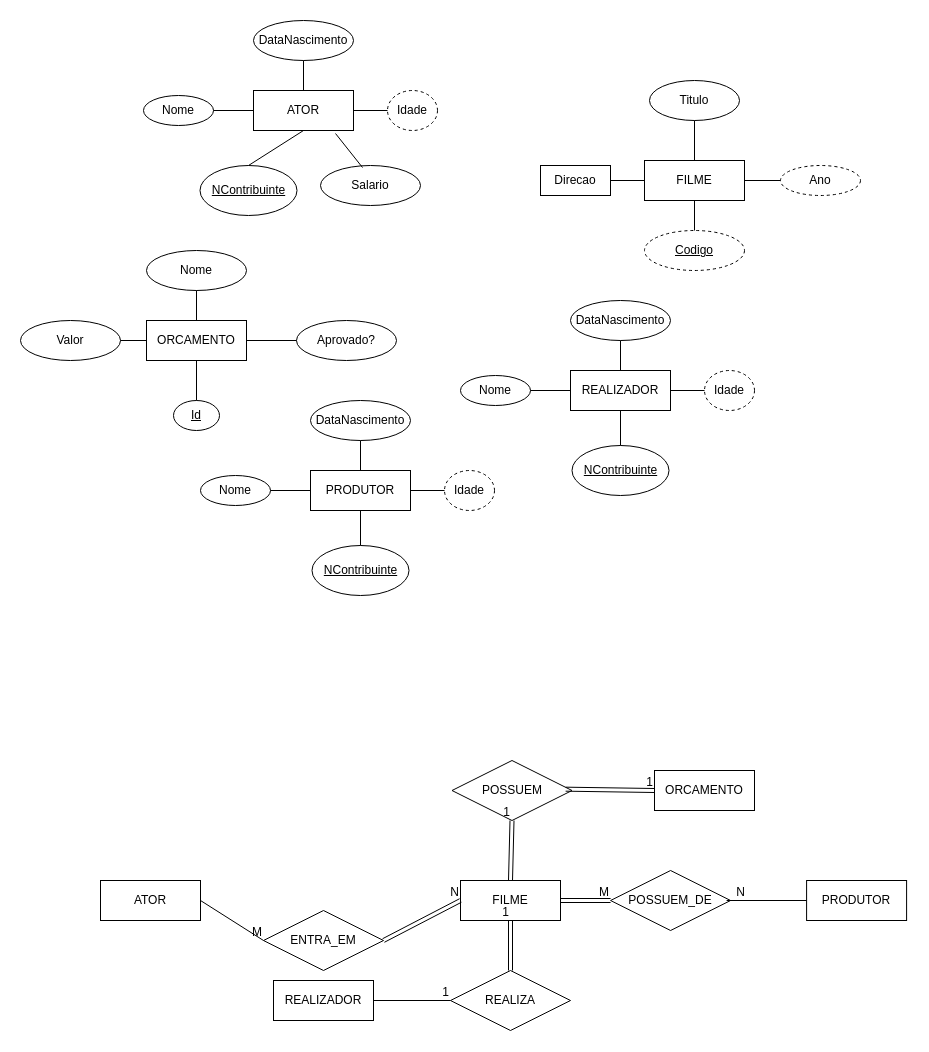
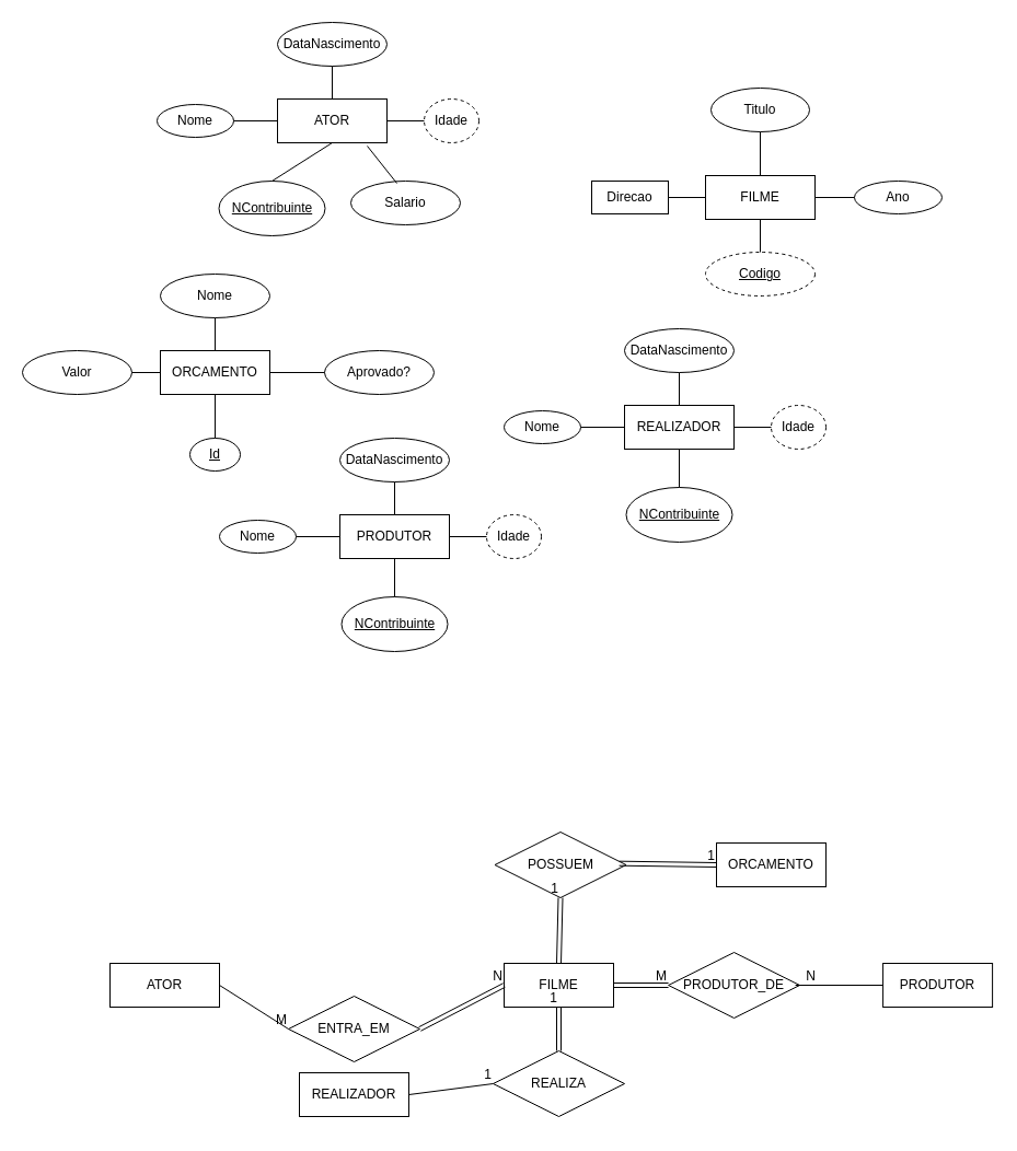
  <mxCell id="0" />
  <mxCell id="1" parent="0" />
  <mxCell id="2" value="ATOR" style="whiteSpace=wrap;html=1;align=center;" vertex="1" parent="1"><mxGeometry x="253" y="90" width="100" height="40" as="geometry" /></mxCell>
  <mxCell id="3" value="FILME" style="whiteSpace=wrap;html=1;align=center;" vertex="1" parent="1"><mxGeometry x="644" y="160" width="100" height="40" as="geometry" /></mxCell>
  <mxCell id="4" value="ORCAMENTO" style="whiteSpace=wrap;html=1;align=center;" vertex="1" parent="1"><mxGeometry x="146" y="320" width="100" height="40" as="geometry" /></mxCell>
  <mxCell id="5" value="Id" style="ellipse;whiteSpace=wrap;html=1;align=center;fontStyle=4;" vertex="1" parent="1"><mxGeometry x="173" y="400" width="46" height="30" as="geometry" /></mxCell>
  <mxCell id="6" value="NContribuinte" style="ellipse;whiteSpace=wrap;html=1;align=center;fontStyle=4;" vertex="1" parent="1"><mxGeometry x="199.5" y="165" width="97" height="50" as="geometry" /></mxCell>
  <mxCell id="7" value="Nome" style="ellipse;whiteSpace=wrap;html=1;align=center;" vertex="1" parent="1"><mxGeometry x="146" y="250" width="100" height="40" as="geometry" /></mxCell>
  <mxCell id="8" value="Valor" style="ellipse;whiteSpace=wrap;html=1;align=center;" vertex="1" parent="1"><mxGeometry x="20" y="320" width="100" height="40" as="geometry" /></mxCell>
  <mxCell id="9" value="" style="endArrow=none;html=1;rounded=0;entryX=0.5;entryY=1;entryDx=0;entryDy=0;exitX=0.5;exitY=0;exitDx=0;exitDy=0;" edge="1" parent="1" source="5" target="4"><mxGeometry width="50" height="50" relative="1" as="geometry"><mxPoint x="-4" y="470" as="sourcePoint" /><mxPoint x="46" y="420" as="targetPoint" /></mxGeometry></mxCell>
  <mxCell id="10" value="" style="endArrow=none;html=1;rounded=0;entryX=0;entryY=0.5;entryDx=0;entryDy=0;exitX=1;exitY=0.5;exitDx=0;exitDy=0;" edge="1" parent="1" source="8" target="4"><mxGeometry width="50" height="50" relative="1" as="geometry"><mxPoint x="-4" y="470" as="sourcePoint" /><mxPoint x="46" y="420" as="targetPoint" /></mxGeometry></mxCell>
  <mxCell id="11" value="Nome" style="ellipse;whiteSpace=wrap;html=1;align=center;" vertex="1" parent="1"><mxGeometry x="143" y="95" width="70" height="30" as="geometry" /></mxCell>
  <mxCell id="12" value="DataNascimento" style="ellipse;whiteSpace=wrap;html=1;align=center;" vertex="1" parent="1"><mxGeometry x="253" y="20" width="100" height="40" as="geometry" /></mxCell>
  <mxCell id="13" value="Idade" style="ellipse;whiteSpace=wrap;html=1;align=center;dashed=1;" vertex="1" parent="1"><mxGeometry x="387" y="90" width="50" height="40" as="geometry" /></mxCell>
  <mxCell id="14" value="Codigo" style="ellipse;whiteSpace=wrap;html=1;align=center;fontStyle=4;dashed=1;" vertex="1" parent="1"><mxGeometry x="644" y="230" width="100" height="40" as="geometry" /></mxCell>
- <mxCell id="15" value="Ano" style="ellipse;whiteSpace=wrap;html=1;align=center;dashed=1;" vertex="1" parent="1"><mxGeometry x="780" y="165" width="80" height="30" as="geometry" /></mxCell>
+ <mxCell id="15" value="Ano" style="ellipse;whiteSpace=wrap;html=1;align=center;" vertex="1" parent="1"><mxGeometry x="780" y="165" width="80" height="30" as="geometry" /></mxCell>
  <mxCell id="16" value="Titulo" style="ellipse;whiteSpace=wrap;html=1;align=center;" vertex="1" parent="1"><mxGeometry x="649" y="80" width="90" height="40" as="geometry" /></mxCell>
  <mxCell id="17" value="Direcao" style="whiteSpace=wrap;html=1;align=center;rounded=0;" vertex="1" parent="1"><mxGeometry x="540" y="165" width="70" height="30" as="geometry" /></mxCell>
  <mxCell id="18" value="" style="endArrow=none;html=1;rounded=0;entryX=0.5;entryY=1;entryDx=0;entryDy=0;exitX=0.5;exitY=0;exitDx=0;exitDy=0;" edge="1" parent="1" source="14" target="3"><mxGeometry width="50" height="50" relative="1" as="geometry"><mxPoint x="630" y="310" as="sourcePoint" /><mxPoint x="680" y="260" as="targetPoint" /></mxGeometry></mxCell>
  <mxCell id="19" value="" style="endArrow=none;html=1;rounded=0;entryX=0;entryY=0.5;entryDx=0;entryDy=0;exitX=1;exitY=0.5;exitDx=0;exitDy=0;" edge="1" parent="1" source="17" target="3"><mxGeometry width="50" height="50" relative="1" as="geometry"><mxPoint x="630" y="310" as="sourcePoint" /><mxPoint x="680" y="260" as="targetPoint" /></mxGeometry></mxCell>
  <mxCell id="20" value="" style="endArrow=none;html=1;rounded=0;entryX=0;entryY=0.5;entryDx=0;entryDy=0;exitX=1;exitY=0.5;exitDx=0;exitDy=0;" edge="1" parent="1" source="3" target="15"><mxGeometry width="50" height="50" relative="1" as="geometry"><mxPoint x="630" y="310" as="sourcePoint" /><mxPoint x="680" y="260" as="targetPoint" /></mxGeometry></mxCell>
  <mxCell id="21" value="" style="endArrow=none;html=1;rounded=0;entryX=0.5;entryY=1;entryDx=0;entryDy=0;exitX=0.5;exitY=0;exitDx=0;exitDy=0;" edge="1" parent="1" source="3" target="16"><mxGeometry width="50" height="50" relative="1" as="geometry"><mxPoint x="630" y="310" as="sourcePoint" /><mxPoint x="680" y="260" as="targetPoint" /></mxGeometry></mxCell>
  <mxCell id="22" value="" style="endArrow=none;html=1;rounded=0;entryX=0.5;entryY=0;entryDx=0;entryDy=0;exitX=0.5;exitY=1;exitDx=0;exitDy=0;" edge="1" parent="1" source="7" target="4"><mxGeometry width="50" height="50" relative="1" as="geometry"><mxPoint x="-44" y="500" as="sourcePoint" /><mxPoint x="6" y="450" as="targetPoint" /></mxGeometry></mxCell>
  <mxCell id="23" value="" style="endArrow=none;html=1;rounded=0;entryX=1;entryY=0.5;entryDx=0;entryDy=0;exitX=0;exitY=0.5;exitDx=0;exitDy=0;" edge="1" parent="1" source="13" target="2"><mxGeometry width="50" height="50" relative="1" as="geometry"><mxPoint x="473" y="270" as="sourcePoint" /><mxPoint x="523" y="220" as="targetPoint" /></mxGeometry></mxCell>
  <mxCell id="24" value="" style="endArrow=none;html=1;rounded=0;entryX=0.5;entryY=1;entryDx=0;entryDy=0;exitX=0.5;exitY=0;exitDx=0;exitDy=0;" edge="1" parent="1" source="2" target="12"><mxGeometry width="50" height="50" relative="1" as="geometry"><mxPoint x="473" y="270" as="sourcePoint" /><mxPoint x="523" y="220" as="targetPoint" /></mxGeometry></mxCell>
  <mxCell id="25" value="" style="endArrow=none;html=1;rounded=0;entryX=1;entryY=0.5;entryDx=0;entryDy=0;exitX=0;exitY=0.5;exitDx=0;exitDy=0;" edge="1" parent="1" source="2" target="11"><mxGeometry width="50" height="50" relative="1" as="geometry"><mxPoint x="473" y="270" as="sourcePoint" /><mxPoint x="523" y="220" as="targetPoint" /></mxGeometry></mxCell>
  <mxCell id="26" value="" style="endArrow=none;html=1;rounded=0;entryX=0.5;entryY=1;entryDx=0;entryDy=0;exitX=0.5;exitY=0;exitDx=0;exitDy=0;" edge="1" parent="1" source="6" target="2"><mxGeometry width="50" height="50" relative="1" as="geometry"><mxPoint x="473" y="270" as="sourcePoint" /><mxPoint x="523" y="220" as="targetPoint" /></mxGeometry></mxCell>
  <mxCell id="27" value="Salario" style="ellipse;whiteSpace=wrap;html=1;align=center;" vertex="1" parent="1"><mxGeometry x="320" y="165" width="100" height="40" as="geometry" /></mxCell>
  <mxCell id="28" value="" style="endArrow=none;html=1;rounded=0;entryX=0.42;entryY=0.05;entryDx=0;entryDy=0;entryPerimeter=0;exitX=0.82;exitY=1.075;exitDx=0;exitDy=0;exitPerimeter=0;" edge="1" parent="1" source="2" target="27"><mxGeometry width="50" height="50" relative="1" as="geometry"><mxPoint x="550" y="290" as="sourcePoint" /><mxPoint x="600" y="240" as="targetPoint" /></mxGeometry></mxCell>
  <mxCell id="29" value="REALIZADOR" style="whiteSpace=wrap;html=1;align=center;" vertex="1" parent="1"><mxGeometry x="570" y="370" width="100" height="40" as="geometry" /></mxCell>
  <mxCell id="30" value="NContribuinte" style="ellipse;whiteSpace=wrap;html=1;align=center;fontStyle=4;" vertex="1" parent="1"><mxGeometry x="571.5" y="445" width="97" height="50" as="geometry" /></mxCell>
  <mxCell id="31" value="Nome" style="ellipse;whiteSpace=wrap;html=1;align=center;" vertex="1" parent="1"><mxGeometry x="460" y="375" width="70" height="30" as="geometry" /></mxCell>
  <mxCell id="32" value="DataNascimento" style="ellipse;whiteSpace=wrap;html=1;align=center;" vertex="1" parent="1"><mxGeometry x="570" y="300" width="100" height="40" as="geometry" /></mxCell>
  <mxCell id="33" value="Idade" style="ellipse;whiteSpace=wrap;html=1;align=center;dashed=1;" vertex="1" parent="1"><mxGeometry x="704" y="370" width="50" height="40" as="geometry" /></mxCell>
  <mxCell id="34" value="" style="endArrow=none;html=1;rounded=0;entryX=1;entryY=0.5;entryDx=0;entryDy=0;exitX=0;exitY=0.5;exitDx=0;exitDy=0;" edge="1" parent="1" source="33" target="29"><mxGeometry width="50" height="50" relative="1" as="geometry"><mxPoint x="790" y="550" as="sourcePoint" /><mxPoint x="840" y="500" as="targetPoint" /></mxGeometry></mxCell>
  <mxCell id="35" value="" style="endArrow=none;html=1;rounded=0;entryX=0.5;entryY=1;entryDx=0;entryDy=0;exitX=0.5;exitY=0;exitDx=0;exitDy=0;" edge="1" parent="1" source="29" target="32"><mxGeometry width="50" height="50" relative="1" as="geometry"><mxPoint x="790" y="550" as="sourcePoint" /><mxPoint x="840" y="500" as="targetPoint" /></mxGeometry></mxCell>
  <mxCell id="36" value="" style="endArrow=none;html=1;rounded=0;entryX=1;entryY=0.5;entryDx=0;entryDy=0;exitX=0;exitY=0.5;exitDx=0;exitDy=0;" edge="1" parent="1" source="29" target="31"><mxGeometry width="50" height="50" relative="1" as="geometry"><mxPoint x="790" y="550" as="sourcePoint" /><mxPoint x="840" y="500" as="targetPoint" /></mxGeometry></mxCell>
  <mxCell id="37" value="" style="endArrow=none;html=1;rounded=0;entryX=0.5;entryY=1;entryDx=0;entryDy=0;exitX=0.5;exitY=0;exitDx=0;exitDy=0;" edge="1" parent="1" source="30" target="29"><mxGeometry width="50" height="50" relative="1" as="geometry"><mxPoint x="790" y="550" as="sourcePoint" /><mxPoint x="840" y="500" as="targetPoint" /></mxGeometry></mxCell>
  <mxCell id="38" value="PRODUTOR" style="whiteSpace=wrap;html=1;align=center;" vertex="1" parent="1"><mxGeometry x="310" y="470" width="100" height="40" as="geometry" /></mxCell>
  <mxCell id="39" value="NContribuinte" style="ellipse;whiteSpace=wrap;html=1;align=center;fontStyle=4;" vertex="1" parent="1"><mxGeometry x="311.5" y="545" width="97" height="50" as="geometry" /></mxCell>
  <mxCell id="40" value="Nome" style="ellipse;whiteSpace=wrap;html=1;align=center;" vertex="1" parent="1"><mxGeometry x="200" y="475" width="70" height="30" as="geometry" /></mxCell>
  <mxCell id="41" value="DataNascimento" style="ellipse;whiteSpace=wrap;html=1;align=center;" vertex="1" parent="1"><mxGeometry x="310" y="400" width="100" height="40" as="geometry" /></mxCell>
  <mxCell id="42" value="Idade" style="ellipse;whiteSpace=wrap;html=1;align=center;dashed=1;" vertex="1" parent="1"><mxGeometry x="444" y="470" width="50" height="40" as="geometry" /></mxCell>
  <mxCell id="43" value="" style="endArrow=none;html=1;rounded=0;entryX=1;entryY=0.5;entryDx=0;entryDy=0;exitX=0;exitY=0.5;exitDx=0;exitDy=0;" edge="1" parent="1" source="42" target="38"><mxGeometry width="50" height="50" relative="1" as="geometry"><mxPoint x="530" y="650" as="sourcePoint" /><mxPoint x="580" y="600" as="targetPoint" /></mxGeometry></mxCell>
  <mxCell id="44" value="" style="endArrow=none;html=1;rounded=0;entryX=0.5;entryY=1;entryDx=0;entryDy=0;exitX=0.5;exitY=0;exitDx=0;exitDy=0;" edge="1" parent="1" source="38" target="41"><mxGeometry width="50" height="50" relative="1" as="geometry"><mxPoint x="530" y="650" as="sourcePoint" /><mxPoint x="580" y="600" as="targetPoint" /></mxGeometry></mxCell>
  <mxCell id="45" value="" style="endArrow=none;html=1;rounded=0;entryX=1;entryY=0.5;entryDx=0;entryDy=0;exitX=0;exitY=0.5;exitDx=0;exitDy=0;" edge="1" parent="1" source="38" target="40"><mxGeometry width="50" height="50" relative="1" as="geometry"><mxPoint x="530" y="650" as="sourcePoint" /><mxPoint x="580" y="600" as="targetPoint" /></mxGeometry></mxCell>
  <mxCell id="46" value="" style="endArrow=none;html=1;rounded=0;entryX=0.5;entryY=1;entryDx=0;entryDy=0;exitX=0.5;exitY=0;exitDx=0;exitDy=0;" edge="1" parent="1" source="39" target="38"><mxGeometry width="50" height="50" relative="1" as="geometry"><mxPoint x="530" y="650" as="sourcePoint" /><mxPoint x="580" y="600" as="targetPoint" /></mxGeometry></mxCell>
  <mxCell id="47" value="Aprovado?" style="ellipse;whiteSpace=wrap;html=1;align=center;" vertex="1" parent="1"><mxGeometry x="296" y="320" width="100" height="40" as="geometry" /></mxCell>
  <mxCell id="48" value="" style="endArrow=none;html=1;rounded=0;entryX=1;entryY=0.5;entryDx=0;entryDy=0;exitX=0;exitY=0.5;exitDx=0;exitDy=0;" edge="1" parent="1" source="47" target="4"><mxGeometry width="50" height="50" relative="1" as="geometry"><mxPoint x="206" y="300" as="sourcePoint" /><mxPoint x="206" y="330" as="targetPoint" /></mxGeometry></mxCell>
  <mxCell id="49" value="ENTRA_EM" style="shape=rhombus;perimeter=rhombusPerimeter;whiteSpace=wrap;html=1;align=center;" vertex="1" parent="1"><mxGeometry x="263" y="910" width="120" height="60" as="geometry" /></mxCell>
  <mxCell id="50" value="ATOR" style="whiteSpace=wrap;html=1;align=center;" vertex="1" parent="1"><mxGeometry x="100" y="880" width="100" height="40" as="geometry" /></mxCell>
  <mxCell id="51" value="FILME" style="whiteSpace=wrap;html=1;align=center;" vertex="1" parent="1"><mxGeometry x="460" y="880" width="100" height="40" as="geometry" /></mxCell>
  <mxCell id="52" value="" style="shape=link;html=1;rounded=0;entryX=0;entryY=0.5;entryDx=0;entryDy=0;exitX=1;exitY=0.5;exitDx=0;exitDy=0;" edge="1" parent="1" source="49" target="51"><mxGeometry relative="1" as="geometry"><mxPoint x="390" y="880" as="sourcePoint" /><mxPoint x="450" y="900" as="targetPoint" /></mxGeometry></mxCell>
  <mxCell id="53" value="N" style="resizable=0;html=1;whiteSpace=wrap;align=right;verticalAlign=bottom;" connectable="0" vertex="1" parent="52"><mxGeometry x="1" relative="1" as="geometry" /></mxCell>
  <mxCell id="54" value="" style="endArrow=none;html=1;rounded=0;exitX=1;exitY=0.5;exitDx=0;exitDy=0;entryX=0;entryY=0.5;entryDx=0;entryDy=0;" edge="1" parent="1" source="50" target="49"><mxGeometry relative="1" as="geometry"><mxPoint x="290" y="900" as="sourcePoint" /><mxPoint x="450" y="900" as="targetPoint" /></mxGeometry></mxCell>
  <mxCell id="55" value="M" style="resizable=0;html=1;whiteSpace=wrap;align=right;verticalAlign=bottom;" connectable="0" vertex="1" parent="54"><mxGeometry x="1" relative="1" as="geometry" /></mxCell>
- <mxCell id="56" value="REALIZA" style="shape=rhombus;perimeter=rhombusPerimeter;whiteSpace=wrap;html=1;align=center;" vertex="1" parent="1"><mxGeometry x="450" y="970" width="120" height="60" as="geometry" /></mxCell>
+ <mxCell id="56" value="REALIZA" style="shape=rhombus;perimeter=rhombusPerimeter;whiteSpace=wrap;html=1;align=center;" vertex="1" parent="1"><mxGeometry x="450" y="960" width="120" height="60" as="geometry" /></mxCell>
  <mxCell id="57" value="REALIZADOR" style="whiteSpace=wrap;html=1;align=center;" vertex="1" parent="1"><mxGeometry x="273" y="980" width="100" height="40" as="geometry" /></mxCell>
  <mxCell id="58" value="" style="shape=link;html=1;rounded=0;exitX=0.5;exitY=0;exitDx=0;exitDy=0;entryX=0.5;entryY=1;entryDx=0;entryDy=0;" edge="1" parent="1" source="56" target="51"><mxGeometry relative="1" as="geometry"><mxPoint x="290" y="1050" as="sourcePoint" /><mxPoint x="450" y="1050" as="targetPoint" /></mxGeometry></mxCell>
  <mxCell id="59" value="1" style="resizable=0;html=1;whiteSpace=wrap;align=right;verticalAlign=bottom;" connectable="0" vertex="1" parent="58"><mxGeometry x="1" relative="1" as="geometry" /></mxCell>
  <mxCell id="60" value="" style="endArrow=none;html=1;rounded=0;exitX=1;exitY=0.5;exitDx=0;exitDy=0;entryX=0;entryY=0.5;entryDx=0;entryDy=0;" edge="1" parent="1" source="57" target="56"><mxGeometry relative="1" as="geometry"><mxPoint x="290" y="1050" as="sourcePoint" /><mxPoint x="450" y="1050" as="targetPoint" /></mxGeometry></mxCell>
  <mxCell id="61" value="1" style="resizable=0;html=1;whiteSpace=wrap;align=right;verticalAlign=bottom;" connectable="0" vertex="1" parent="60"><mxGeometry x="1" relative="1" as="geometry" /></mxCell>
  <mxCell id="62" value="POSSUEM" style="shape=rhombus;perimeter=rhombusPerimeter;whiteSpace=wrap;html=1;align=center;" vertex="1" parent="1"><mxGeometry x="451.5" y="760" width="120" height="60" as="geometry" /></mxCell>
  <mxCell id="63" value="ORCAMENTO" style="whiteSpace=wrap;html=1;align=center;" vertex="1" parent="1"><mxGeometry x="654" y="770" width="100" height="40" as="geometry" /></mxCell>
  <mxCell id="64" value="" style="shape=link;html=1;rounded=0;exitX=0.5;exitY=0;exitDx=0;exitDy=0;entryX=0.5;entryY=1;entryDx=0;entryDy=0;" edge="1" parent="1" source="51" target="62"><mxGeometry relative="1" as="geometry"><mxPoint x="308.5" y="740" as="sourcePoint" /><mxPoint x="498.5" y="670" as="targetPoint" /></mxGeometry></mxCell>
  <mxCell id="65" value="1" style="resizable=0;html=1;whiteSpace=wrap;align=right;verticalAlign=bottom;" connectable="0" vertex="1" parent="64"><mxGeometry x="1" relative="1" as="geometry" /></mxCell>
  <mxCell id="66" value="" style="shape=link;html=1;rounded=0;exitX=0.947;exitY=0.478;exitDx=0;exitDy=0;entryX=0;entryY=0.5;entryDx=0;entryDy=0;exitPerimeter=0;" edge="1" parent="1" source="62" target="63"><mxGeometry relative="1" as="geometry"><mxPoint x="318.5" y="750" as="sourcePoint" /><mxPoint x="382.5" y="750" as="targetPoint" /></mxGeometry></mxCell>
  <mxCell id="67" value="1" style="resizable=0;html=1;whiteSpace=wrap;align=right;verticalAlign=bottom;" connectable="0" vertex="1" parent="66"><mxGeometry x="1" relative="1" as="geometry" /></mxCell>
- <mxCell id="68" value="POSSUEM_DE" style="shape=rhombus;perimeter=rhombusPerimeter;whiteSpace=wrap;html=1;align=center;" vertex="1" parent="1"><mxGeometry x="610.09" y="870" width="120" height="60" as="geometry" /></mxCell>
+ <mxCell id="68" value="PRODUTOR_DE" style="shape=rhombus;perimeter=rhombusPerimeter;whiteSpace=wrap;html=1;align=center;" vertex="1" parent="1"><mxGeometry x="610.09" y="870" width="120" height="60" as="geometry" /></mxCell>
  <mxCell id="69" value="PRODUTOR" style="whiteSpace=wrap;html=1;align=center;" vertex="1" parent="1"><mxGeometry x="806.09" y="880" width="100" height="40" as="geometry" /></mxCell>
  <mxCell id="70" value="" style="shape=link;html=1;rounded=0;entryX=0;entryY=0.5;entryDx=0;entryDy=0;exitX=1;exitY=0.5;exitDx=0;exitDy=0;" edge="1" parent="1" source="51" target="68"><mxGeometry relative="1" as="geometry"><mxPoint x="680" y="900" as="sourcePoint" /><mxPoint x="950" y="900" as="targetPoint" /></mxGeometry></mxCell>
  <mxCell id="71" value="M" style="resizable=0;html=1;whiteSpace=wrap;align=right;verticalAlign=bottom;" connectable="0" vertex="1" parent="70"><mxGeometry x="1" relative="1" as="geometry" /></mxCell>
  <mxCell id="72" value="" style="endArrow=none;html=1;rounded=0;exitX=0;exitY=0.5;exitDx=0;exitDy=0;" edge="1" parent="1" source="69"><mxGeometry relative="1" as="geometry"><mxPoint x="636.09" y="880" as="sourcePoint" /><mxPoint x="726.09" y="900" as="targetPoint" /></mxGeometry></mxCell>
  <mxCell id="73" value="N" style="resizable=0;html=1;whiteSpace=wrap;align=right;verticalAlign=bottom;" connectable="0" vertex="1" parent="72"><mxGeometry x="1" relative="1" as="geometry"><mxPoint x="20" as="offset" /></mxGeometry></mxCell>
